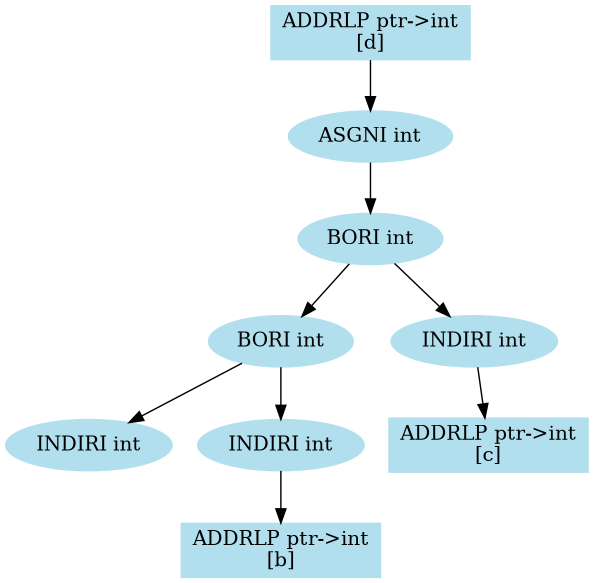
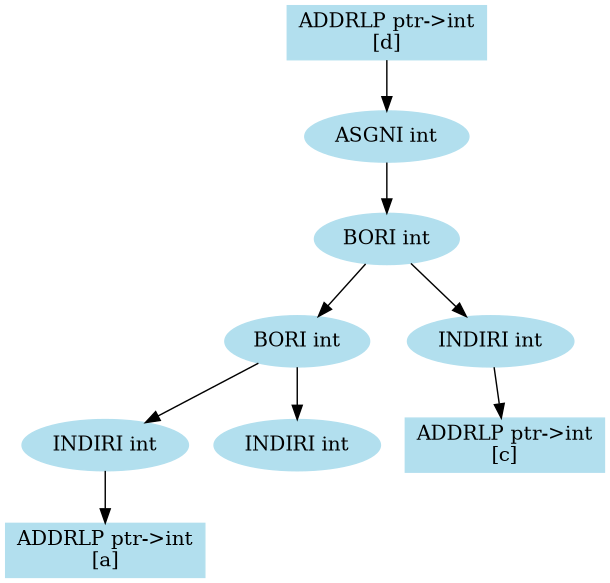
  digraph {
    node [color=lightblue2 style=filled]
    n1 [label="ASGNI int"]
    n2 [label="BORI int"]
    n3 [label="ADDRLP ptr->int\n\[d\]" shape=box]
    n4 [label="BORI int"]
    n5 [label="INDIRI int"]
    n6 [label="INDIRI int"]
    n7 [label="INDIRI int"]
    n8 [label="ADDRLP ptr->int\n\[c\]" shape=box]
-   n10 [label="ADDRLP ptr->int\n\[b\]" shape=box]
+   n9 [label="ADDRLP ptr->int\n\[a\]" shape=box]
    n1 -> n2
    n2 -> n4
    n2 -> n5
    n3 -> n1
    n4 -> n6
    n4 -> n7
    n5 -> n8
-   n7 -> n10
+   n6 -> n9
  }
